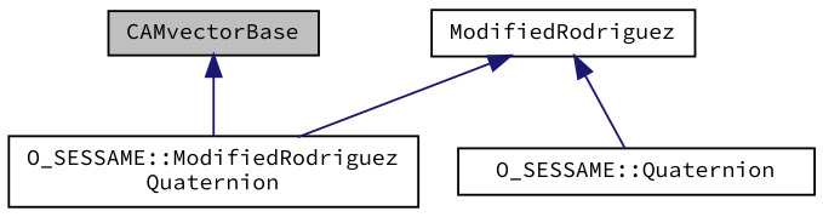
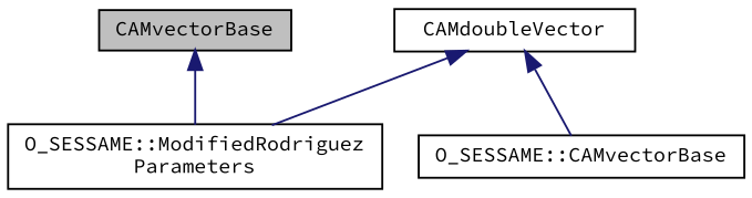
  digraph {
    fontname="Source Code Pro"
    node [color=black fillcolor=white fontname="Source Code Pro" fontsize=10 shape=record style=filled]
    edge [color=midnightblue dir=back fontname="Source Code Pro" fontsize=10 labelfontname=Helvetica labelfontsize=10 style=solid]
    n1 [fillcolor=grey75 fontcolor=black height=0.2 label=CAMvectorBase width=0.4]
-   n2 [height=0.2 label="O_SESSAME::ModifiedRodriguez\lQuaternion" width=0.4]
-   n3 [height=0.2 label=ModifiedRodriguez width=0.4]
-   n4 [height=0.2 label="O_SESSAME::Quaternion" width=0.4]
+   n2 [height=0.2 label="O_SESSAME::ModifiedRodriguez\lParameters" width=0.4]
+   n3 [height=0.2 label=CAMdoubleVector width=0.4]
+   n4 [height=0.2 label="O_SESSAME::CAMvectorBase" width=0.4]
    n1 -> n2
    n3 -> n2
    n3 -> n4
  }
